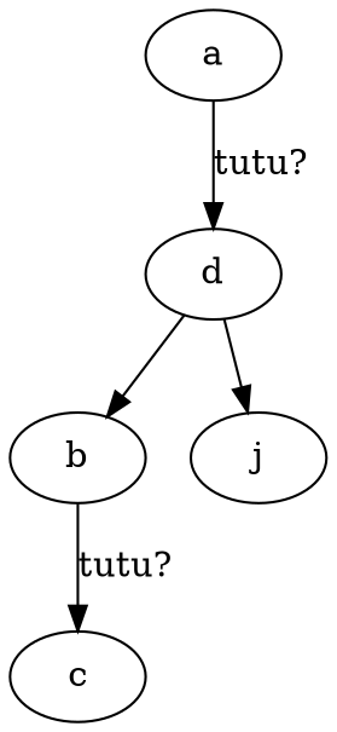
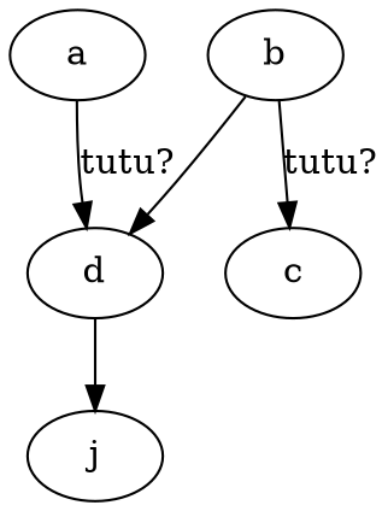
  digraph {
    a
    d
    b
    c
    j
    a -> d [label="tutu?"]
    d -> j
-   d -> b
+   b -> d
    b -> c [label="tutu?"]
  }
